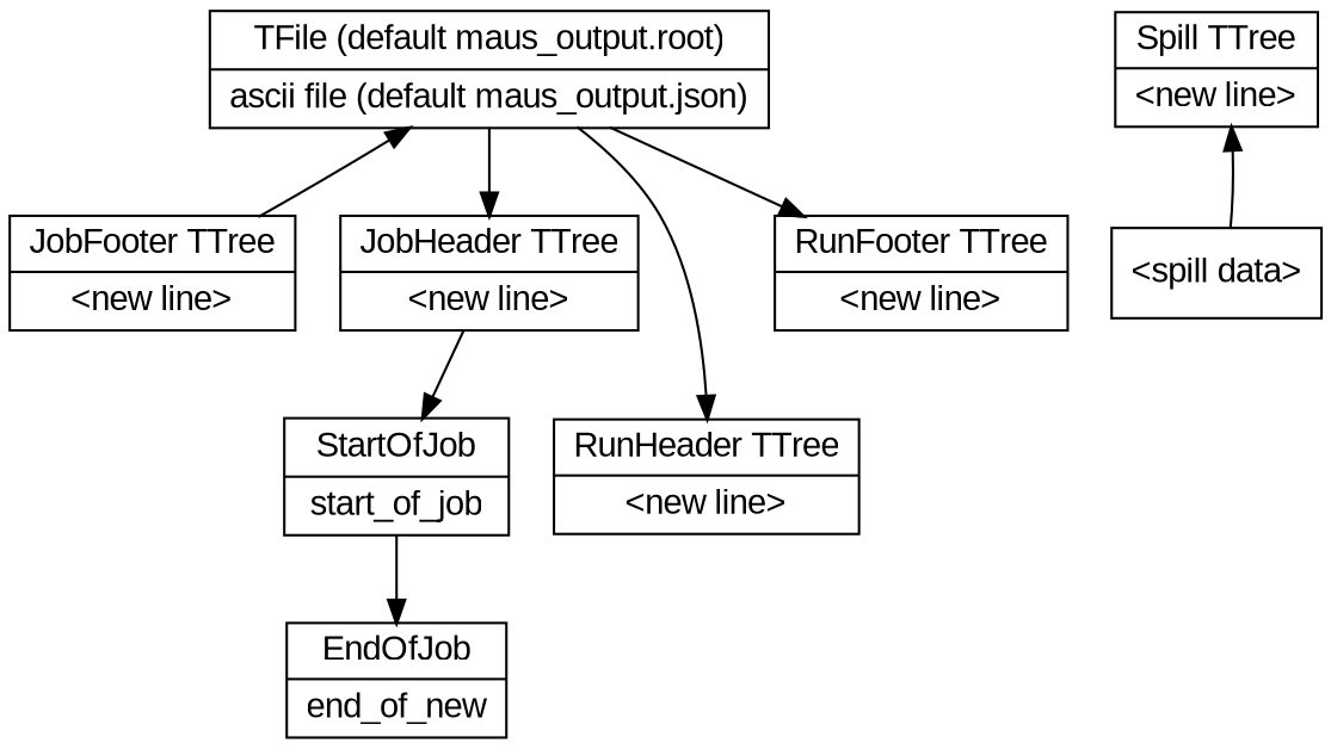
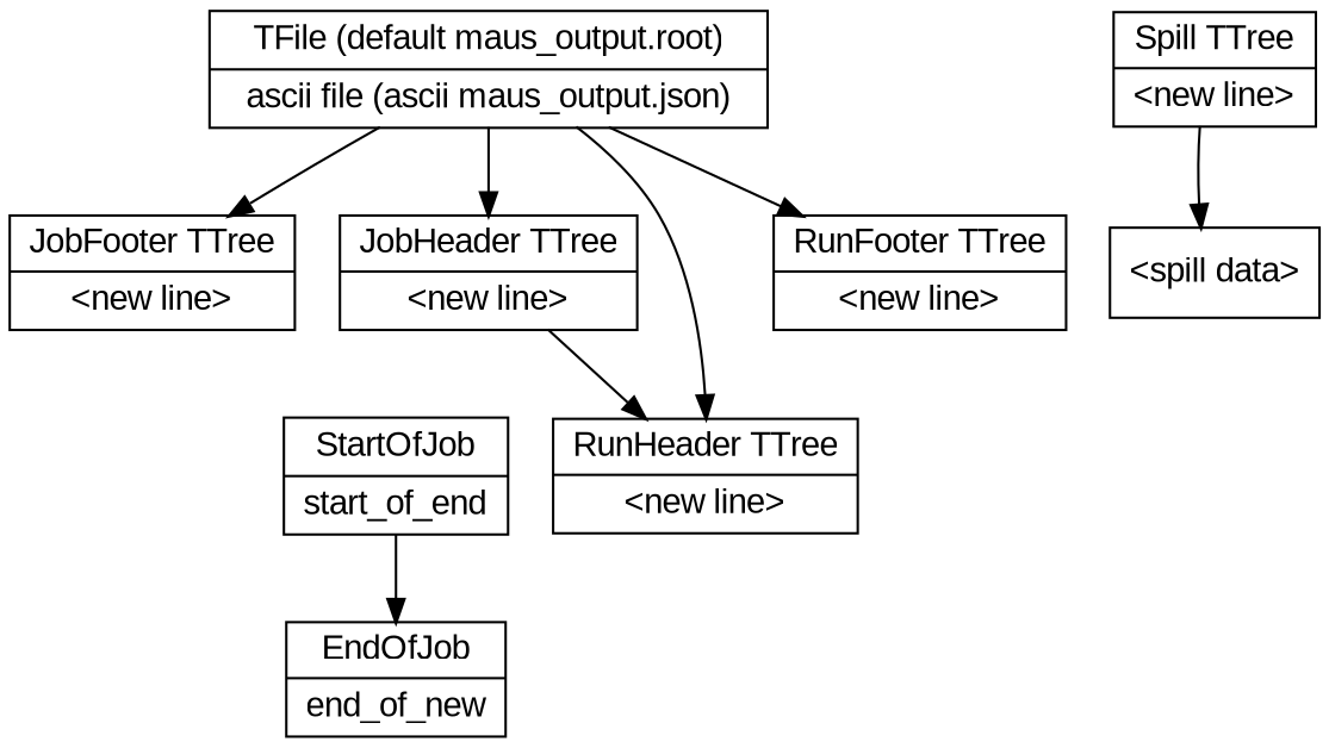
  digraph {
    fontname="Liberation Sans"
    node [fontname="Liberation Sans" shape=record]
    edge [fontname="Liberation Sans"]
-   n1 [label="{StartOfJob|start_of_job}"]
+   n1 [label="{StartOfJob|start_of_end}"]
    n2 [label="{JobHeader TTree|\<new line\>}"]
    n3 [label="{JobFooter TTree|\<new line\>}"]
    n4 [label="{EndOfJob|end_of_new}"]
    n5 [label="{RunHeader TTree|\<new line\>}"]
    n6 [label="{RunFooter TTree|\<new line\>}"]
    n7 [label="{Spill TTree|\<new line\>}"]
    n8 [label="{\<spill data\>}"]
-   n9 [label="{TFile (default maus_output.root)|ascii file (default maus_output.json)}"]
+   n9 [label="{TFile (default maus_output.root)|ascii file (ascii maus_output.json)}"]
    subgraph sub_1 {
      n1
      n2
      n3
      n4
      n5
      n6
      n7
      n8
      n9
    }
    n1 -> n4
-   n2 -> n1
-   n8 -> n7
+   n2 -> n5
+   n7 -> n8
    n9 -> n2
-   n3 -> n9
+   n9 -> n3
    n9 -> n5
    n9 -> n6
  }
